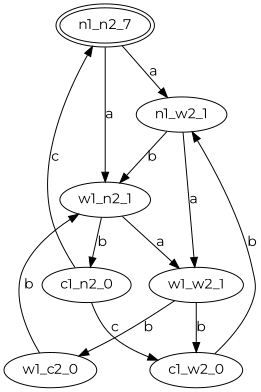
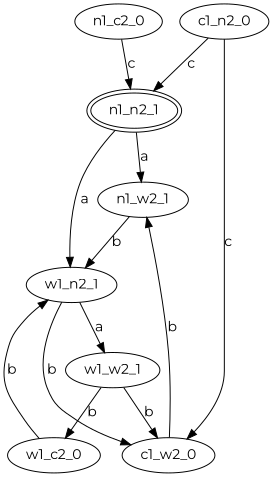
  digraph {
    fontname=Montserrat
    node [fontname=Montserrat]
    edge [fontname=Montserrat]
-   n1_n2_1 [peripheries=2 label=n1_n2_7]
+   n1_n2_1 [peripheries=2]
    n1_w2_1
    w1_n2_1
    w1_w2_1
    c1_n2_0
+   n1_c2_0
    w1_c2_0
    c1_w2_0
    n1_n2_1 -> n1_w2_1 [label=a]
    n1_n2_1 -> w1_n2_1 [label=a]
    n1_w2_1 -> w1_n2_1 [label=b]
-   n1_w2_1 -> w1_w2_1 [label=a]
    w1_n2_1 -> w1_w2_1 [label=a]
-   w1_n2_1 -> c1_n2_0 [label=b]
+   w1_n2_1 -> c1_w2_0 [label=b]
    w1_w2_1 -> w1_c2_0 [label=b]
    w1_w2_1 -> c1_w2_0 [label=b]
    c1_n2_0 -> n1_n2_1 [label=c]
    c1_n2_0 -> c1_w2_0 [label=c]
+   n1_c2_0 -> n1_n2_1 [label=c]
    w1_c2_0 -> w1_n2_1 [label=b]
    c1_w2_0 -> n1_w2_1 [label=b]
  }
